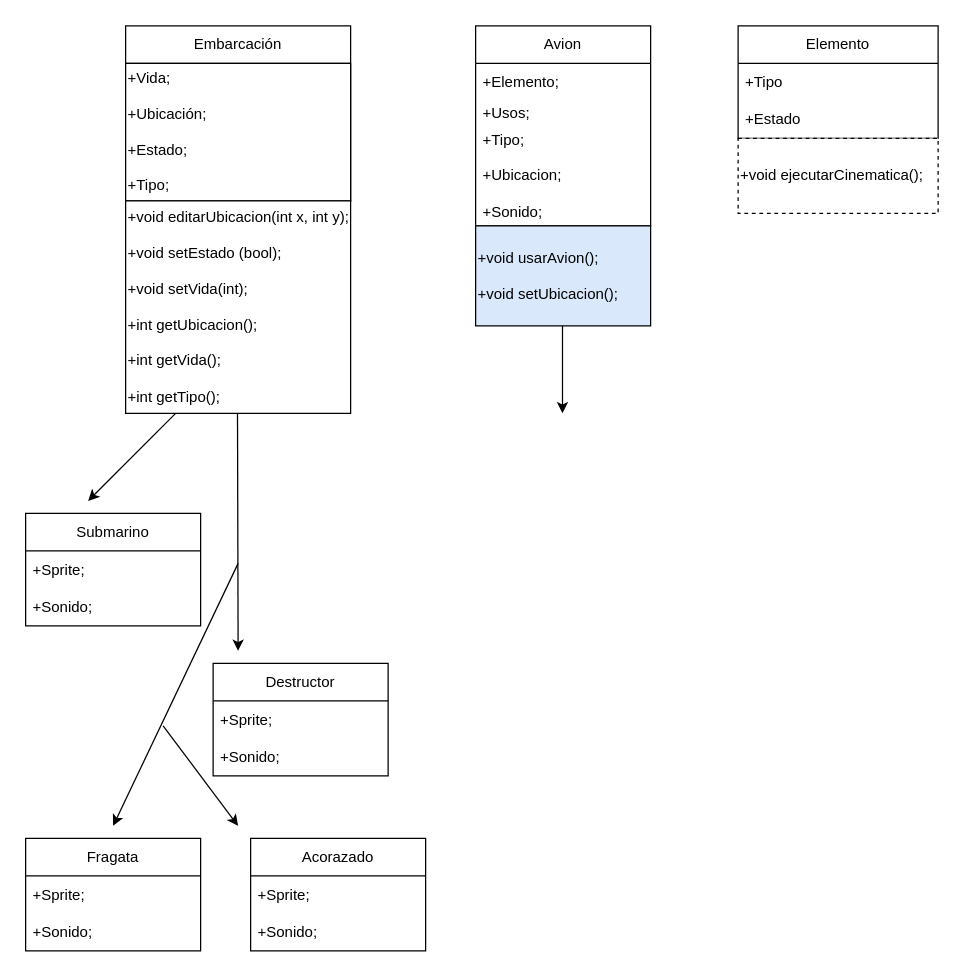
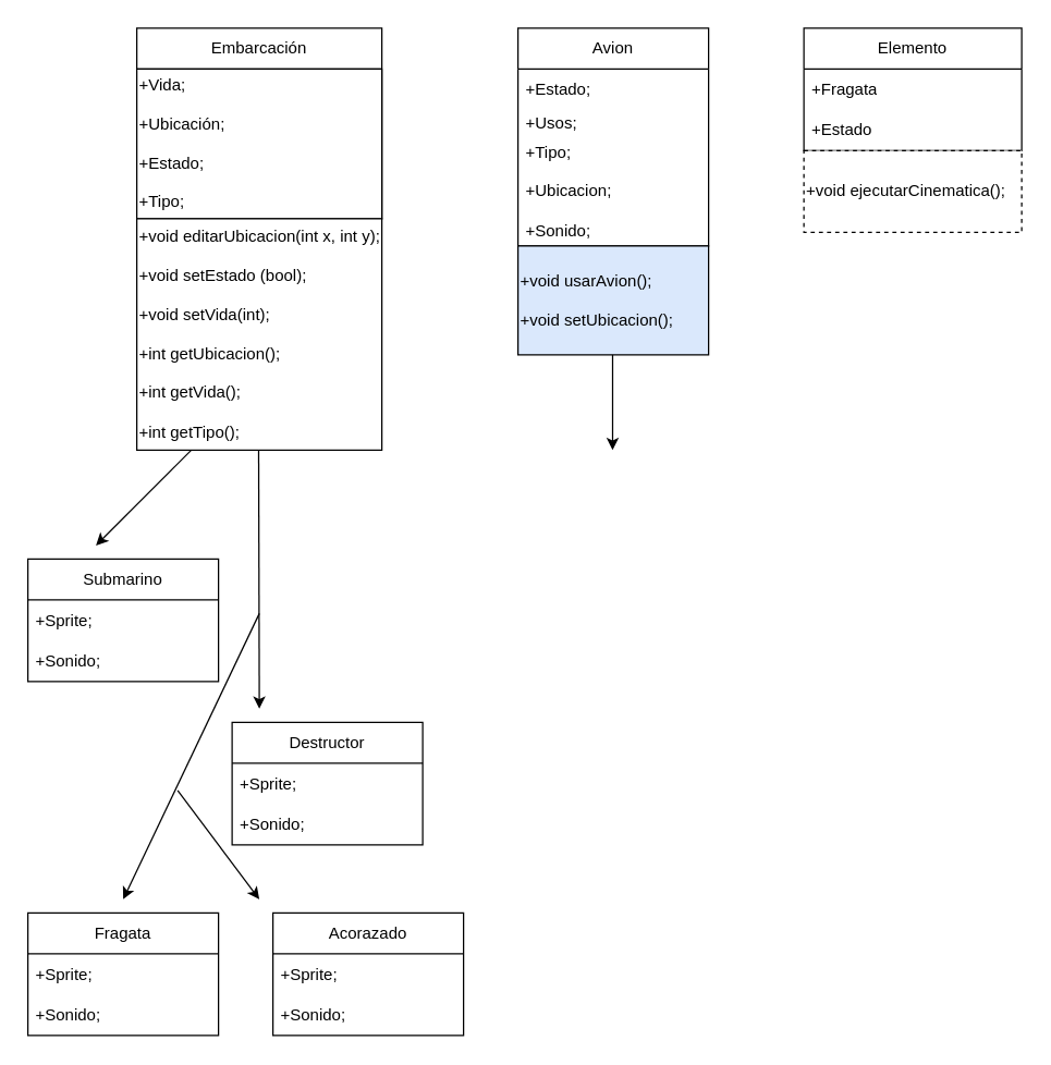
  <mxCell id="0" />
  <mxCell id="1" parent="0" />
  <mxCell id="2" value="Embarcación" style="swimlane;fontStyle=0;childLayout=stackLayout;horizontal=1;startSize=30;horizontalStack=0;resizeParent=1;resizeParentMax=0;resizeLast=0;collapsible=1;marginBottom=0;whiteSpace=wrap;html=1;" vertex="1" parent="1"><mxGeometry x="100" y="20" width="180" height="140" as="geometry" /></mxCell>
  <mxCell id="3" value="+Vida;&lt;br&gt;&lt;br&gt;+Ubicación;&lt;br&gt;&lt;br&gt;+Estado;&lt;br&gt;&lt;br&gt;+Tipo;" style="rounded=0;whiteSpace=wrap;html=1;align=left;" vertex="1" parent="2"><mxGeometry y="30" width="180" height="110" as="geometry" /></mxCell>
  <mxCell id="4" value="Avion" style="swimlane;fontStyle=0;childLayout=stackLayout;horizontal=1;startSize=30;horizontalStack=0;resizeParent=1;resizeParentMax=0;resizeLast=0;collapsible=1;marginBottom=0;whiteSpace=wrap;html=1;" vertex="1" parent="1"><mxGeometry x="380" y="20" width="140" height="160" as="geometry" /></mxCell>
- <mxCell id="5" value="+Elemento;" style="text;strokeColor=none;fillColor=none;align=left;verticalAlign=middle;spacingLeft=4;spacingRight=4;overflow=hidden;points=[[0,0.5],[1,0.5]];portConstraint=eastwest;rotatable=0;whiteSpace=wrap;html=1;" vertex="1" parent="4"><mxGeometry y="30" width="140" height="30" as="geometry" /></mxCell>
+ <mxCell id="5" value="+Estado;" style="text;strokeColor=none;fillColor=none;align=left;verticalAlign=middle;spacingLeft=4;spacingRight=4;overflow=hidden;points=[[0,0.5],[1,0.5]];portConstraint=eastwest;rotatable=0;whiteSpace=wrap;html=1;" vertex="1" parent="4"><mxGeometry y="30" width="140" height="30" as="geometry" /></mxCell>
  <mxCell id="6" value="+Usos;" style="text;strokeColor=none;fillColor=none;align=left;verticalAlign=middle;spacingLeft=4;spacingRight=4;overflow=hidden;points=[[0,0.5],[1,0.5]];portConstraint=eastwest;rotatable=0;whiteSpace=wrap;html=1;" vertex="1" parent="4"><mxGeometry y="60" width="140" height="20" as="geometry" /></mxCell>
  <mxCell id="7" value="+Tipo;&lt;br&gt;&lt;br&gt;+Ubicacion;&lt;br&gt;&lt;br&gt;+Sonido;" style="text;strokeColor=none;fillColor=none;align=left;verticalAlign=middle;spacingLeft=4;spacingRight=4;overflow=hidden;points=[[0,0.5],[1,0.5]];portConstraint=eastwest;rotatable=0;whiteSpace=wrap;html=1;" vertex="1" parent="4"><mxGeometry y="80" width="140" height="80" as="geometry" /></mxCell>
  <mxCell id="8" value="+void usarAvion();&lt;br&gt;&lt;br&gt;+void setUbicacion();" style="rounded=0;whiteSpace=wrap;html=1;align=left;fillColor=#dae8fc;" vertex="1" parent="1"><mxGeometry x="380" y="180" width="140" height="80" as="geometry" /></mxCell>
  <mxCell id="9" value="+void editarUbicacion(int x, int y);&lt;br&gt;&lt;br&gt;+void setEstado (bool);&lt;br&gt;&lt;br&gt;+void setVida(int);&lt;br&gt;&lt;br&gt;+int getUbicacion();&lt;br&gt;&lt;br&gt;+int getVida();&lt;br&gt;&lt;br&gt;+int getTipo();" style="rounded=0;whiteSpace=wrap;html=1;align=left;" vertex="1" parent="1"><mxGeometry x="100" y="160" width="180" height="170" as="geometry" /></mxCell>
  <mxCell id="10" value="Elemento" style="swimlane;fontStyle=0;childLayout=stackLayout;horizontal=1;startSize=30;horizontalStack=0;resizeParent=1;resizeParentMax=0;resizeLast=0;collapsible=1;marginBottom=0;whiteSpace=wrap;html=1;" vertex="1" parent="1"><mxGeometry x="590" y="20" width="160" height="90" as="geometry" /></mxCell>
- <mxCell id="11" value="+Tipo" style="text;strokeColor=none;fillColor=none;align=left;verticalAlign=middle;spacingLeft=4;spacingRight=4;overflow=hidden;points=[[0,0.5],[1,0.5]];portConstraint=eastwest;rotatable=0;whiteSpace=wrap;html=1;" vertex="1" parent="10"><mxGeometry y="30" width="160" height="30" as="geometry" /></mxCell>
+ <mxCell id="11" value="+Fragata" style="text;strokeColor=none;fillColor=none;align=left;verticalAlign=middle;spacingLeft=4;spacingRight=4;overflow=hidden;points=[[0,0.5],[1,0.5]];portConstraint=eastwest;rotatable=0;whiteSpace=wrap;html=1;" vertex="1" parent="10"><mxGeometry y="30" width="160" height="30" as="geometry" /></mxCell>
  <mxCell id="12" value="+Estado" style="text;strokeColor=none;fillColor=none;align=left;verticalAlign=middle;spacingLeft=4;spacingRight=4;overflow=hidden;points=[[0,0.5],[1,0.5]];portConstraint=eastwest;rotatable=0;whiteSpace=wrap;html=1;" vertex="1" parent="10"><mxGeometry y="60" width="160" height="30" as="geometry" /></mxCell>
  <mxCell id="13" value="+void ejecutarCinematica();" style="rounded=0;whiteSpace=wrap;html=1;align=left;dashed=1;" vertex="1" parent="1"><mxGeometry x="590" y="110" width="160" height="60" as="geometry" /></mxCell>
  <mxCell id="14" value="" style="endArrow=classic;html=1;rounded=0;" edge="1" parent="1"><mxGeometry width="50" height="50" relative="1" as="geometry"><mxPoint x="140" y="330" as="sourcePoint" /><mxPoint x="70" y="400" as="targetPoint" /><Array as="points" /></mxGeometry></mxCell>
  <mxCell id="15" value="" style="endArrow=classic;html=1;rounded=0;" edge="1" parent="1"><mxGeometry width="50" height="50" relative="1" as="geometry"><mxPoint x="449.5" y="260" as="sourcePoint" /><mxPoint x="449.5" y="330" as="targetPoint" /></mxGeometry></mxCell>
  <mxCell id="16" value="Submarino" style="swimlane;fontStyle=0;childLayout=stackLayout;horizontal=1;startSize=30;horizontalStack=0;resizeParent=1;resizeParentMax=0;resizeLast=0;collapsible=1;marginBottom=0;whiteSpace=wrap;html=1;" vertex="1" parent="1"><mxGeometry x="20" y="410" width="140" height="90" as="geometry" /></mxCell>
  <mxCell id="17" value="+Sprite;&lt;br&gt;&lt;br&gt;+Sonido;" style="text;strokeColor=none;fillColor=none;align=left;verticalAlign=middle;spacingLeft=4;spacingRight=4;overflow=hidden;points=[[0,0.5],[1,0.5]];portConstraint=eastwest;rotatable=0;whiteSpace=wrap;html=1;" vertex="1" parent="16"><mxGeometry y="30" width="140" height="60" as="geometry" /></mxCell>
  <mxCell id="18" value="Destructor" style="swimlane;fontStyle=0;childLayout=stackLayout;horizontal=1;startSize=30;horizontalStack=0;resizeParent=1;resizeParentMax=0;resizeLast=0;collapsible=1;marginBottom=0;whiteSpace=wrap;html=1;" vertex="1" parent="1"><mxGeometry x="170" y="530" width="140" height="90" as="geometry" /></mxCell>
  <mxCell id="19" value="+Sprite;&lt;br&gt;&lt;br&gt;+Sonido;" style="text;strokeColor=none;fillColor=none;align=left;verticalAlign=middle;spacingLeft=4;spacingRight=4;overflow=hidden;points=[[0,0.5],[1,0.5]];portConstraint=eastwest;rotatable=0;whiteSpace=wrap;html=1;" vertex="1" parent="18"><mxGeometry y="30" width="140" height="60" as="geometry" /></mxCell>
  <mxCell id="20" value="" style="endArrow=classic;html=1;rounded=0;" edge="1" parent="1"><mxGeometry width="50" height="50" relative="1" as="geometry"><mxPoint x="189.5" y="330" as="sourcePoint" /><mxPoint x="190" y="520" as="targetPoint" /></mxGeometry></mxCell>
  <mxCell id="21" value="Fragata" style="swimlane;fontStyle=0;childLayout=stackLayout;horizontal=1;startSize=30;horizontalStack=0;resizeParent=1;resizeParentMax=0;resizeLast=0;collapsible=1;marginBottom=0;whiteSpace=wrap;html=1;" vertex="1" parent="1"><mxGeometry x="20" y="670" width="140" height="90" as="geometry" /></mxCell>
  <mxCell id="22" value="+Sprite;&lt;br&gt;&lt;br&gt;+Sonido;" style="text;strokeColor=none;fillColor=none;align=left;verticalAlign=middle;spacingLeft=4;spacingRight=4;overflow=hidden;points=[[0,0.5],[1,0.5]];portConstraint=eastwest;rotatable=0;whiteSpace=wrap;html=1;" vertex="1" parent="21"><mxGeometry y="30" width="140" height="60" as="geometry" /></mxCell>
  <mxCell id="23" value="" style="endArrow=classic;html=1;rounded=0;" edge="1" parent="1"><mxGeometry width="50" height="50" relative="1" as="geometry"><mxPoint x="190" y="450" as="sourcePoint" /><mxPoint x="90" y="660" as="targetPoint" /></mxGeometry></mxCell>
  <mxCell id="24" value="Acorazado" style="swimlane;fontStyle=0;childLayout=stackLayout;horizontal=1;startSize=30;horizontalStack=0;resizeParent=1;resizeParentMax=0;resizeLast=0;collapsible=1;marginBottom=0;whiteSpace=wrap;html=1;" vertex="1" parent="1"><mxGeometry x="200" y="670" width="140" height="90" as="geometry" /></mxCell>
  <mxCell id="25" value="+Sprite;&lt;br&gt;&lt;br&gt;+Sonido;" style="text;strokeColor=none;fillColor=none;align=left;verticalAlign=middle;spacingLeft=4;spacingRight=4;overflow=hidden;points=[[0,0.5],[1,0.5]];portConstraint=eastwest;rotatable=0;whiteSpace=wrap;html=1;" vertex="1" parent="24"><mxGeometry y="30" width="140" height="60" as="geometry" /></mxCell>
  <mxCell id="26" value="" style="endArrow=classic;html=1;rounded=0;" edge="1" parent="1"><mxGeometry width="50" height="50" relative="1" as="geometry"><mxPoint x="130" y="580" as="sourcePoint" /><mxPoint x="190" y="660" as="targetPoint" /></mxGeometry></mxCell>
